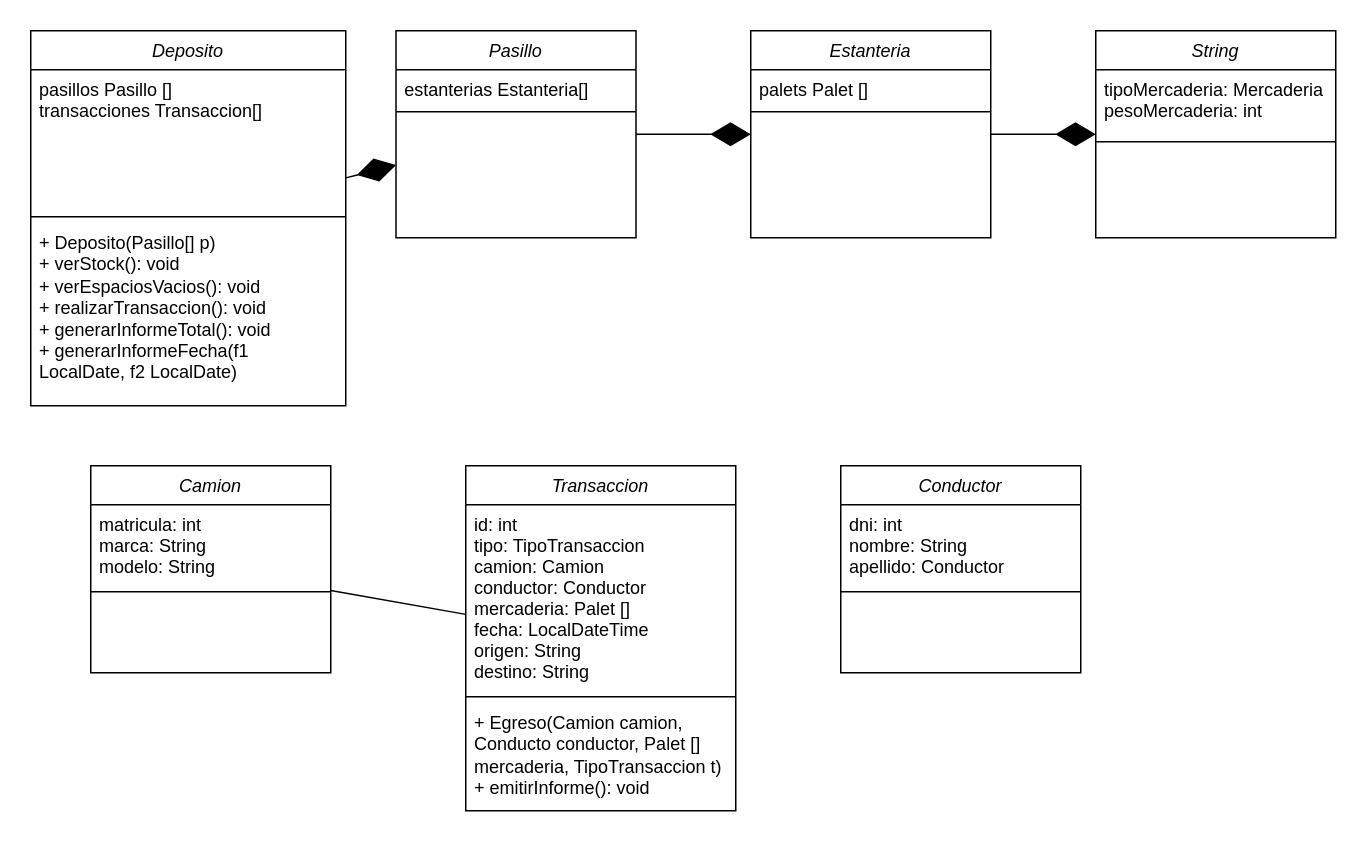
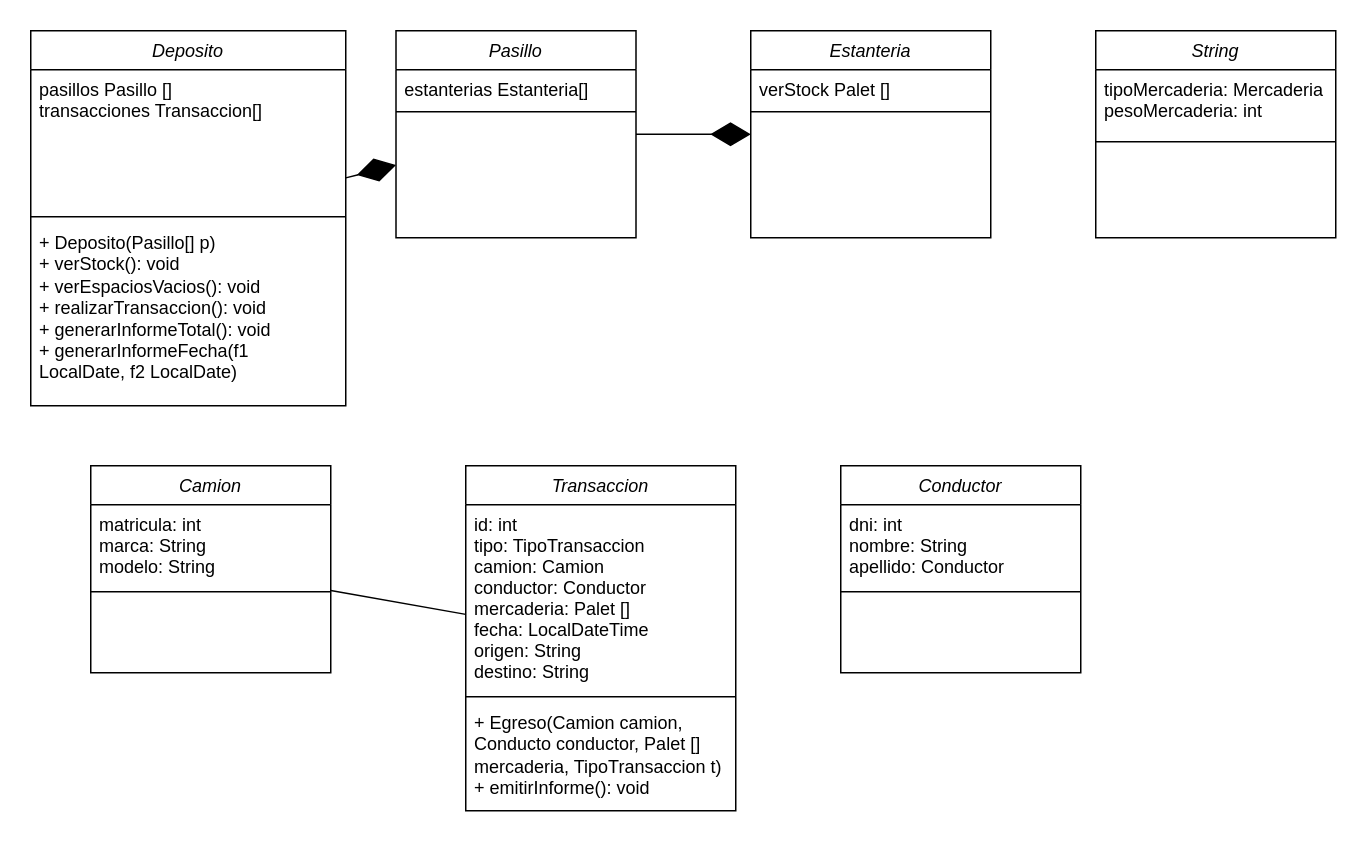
  <mxCell id="0" />
  <mxCell id="1" parent="0" />
  <mxCell id="2" value="String" style="swimlane;fontStyle=2;align=center;verticalAlign=top;childLayout=stackLayout;horizontal=1;startSize=26;horizontalStack=0;resizeParent=1;resizeLast=0;collapsible=1;marginBottom=0;rounded=0;shadow=0;strokeWidth=1;" parent="1" vertex="1"><mxGeometry x="730" y="20" width="160" height="138" as="geometry"><mxRectangle x="230" y="140" width="160" height="26" as="alternateBounds" /></mxGeometry></mxCell>
  <mxCell id="3" value="tipoMercaderia: Mercaderia&#10;pesoMercaderia: int&#10;" style="text;align=left;verticalAlign=top;spacingLeft=4;spacingRight=4;overflow=hidden;rotatable=0;points=[[0,0.5],[1,0.5]];portConstraint=eastwest;rounded=0;shadow=0;html=0;" parent="2" vertex="1"><mxGeometry y="26" width="160" height="44" as="geometry" /></mxCell>
  <mxCell id="4" value="" style="line;html=1;strokeWidth=1;align=left;verticalAlign=middle;spacingTop=-1;spacingLeft=3;spacingRight=3;rotatable=0;labelPosition=right;points=[];portConstraint=eastwest;" parent="2" vertex="1"><mxGeometry y="70" width="160" height="8" as="geometry" /></mxCell>
  <mxCell id="5" value="Deposito" style="swimlane;fontStyle=2;align=center;verticalAlign=top;childLayout=stackLayout;horizontal=1;startSize=26;horizontalStack=0;resizeParent=1;resizeLast=0;collapsible=1;marginBottom=0;rounded=0;shadow=0;strokeWidth=1;" vertex="1" parent="1"><mxGeometry x="20" y="20" width="210" height="250" as="geometry"><mxRectangle x="230" y="140" width="160" height="26" as="alternateBounds" /></mxGeometry></mxCell>
  <mxCell id="6" value="pasillos Pasillo []&#10;transacciones Transaccion[]" style="text;align=left;verticalAlign=top;spacingLeft=4;spacingRight=4;overflow=hidden;rotatable=0;points=[[0,0.5],[1,0.5]];portConstraint=eastwest;rounded=0;shadow=0;html=0;" vertex="1" parent="5"><mxGeometry y="26" width="210" height="94" as="geometry" /></mxCell>
  <mxCell id="7" value="" style="line;html=1;strokeWidth=1;align=left;verticalAlign=middle;spacingTop=-1;spacingLeft=3;spacingRight=3;rotatable=0;labelPosition=right;points=[];portConstraint=eastwest;" vertex="1" parent="5"><mxGeometry y="120" width="210" height="8" as="geometry" /></mxCell>
  <mxCell id="8" value="+ Deposito(Pasillo[] p)&lt;br&gt;+ verStock(): void&lt;br&gt;+ verEspaciosVacios(): void&lt;br&gt;+ realizarTransaccion(): void&lt;br&gt;+ generarInformeTotal(): void&lt;br&gt;+ generarInformeFecha(f1 LocalDate, f2 LocalDate)&lt;br&gt;" style="text;strokeColor=none;fillColor=none;align=left;verticalAlign=top;spacingLeft=4;spacingRight=4;overflow=hidden;rotatable=0;points=[[0,0.5],[1,0.5]];portConstraint=eastwest;whiteSpace=wrap;html=1;" vertex="1" parent="5"><mxGeometry y="128" width="210" height="122" as="geometry" /></mxCell>
  <mxCell id="9" value="Pasillo" style="swimlane;fontStyle=2;align=center;verticalAlign=top;childLayout=stackLayout;horizontal=1;startSize=26;horizontalStack=0;resizeParent=1;resizeLast=0;collapsible=1;marginBottom=0;rounded=0;shadow=0;strokeWidth=1;" vertex="1" parent="1"><mxGeometry x="263.5" y="20" width="160" height="138" as="geometry"><mxRectangle x="230" y="140" width="160" height="26" as="alternateBounds" /></mxGeometry></mxCell>
  <mxCell id="10" value="estanterias Estanteria[]" style="text;align=left;verticalAlign=top;spacingLeft=4;spacingRight=4;overflow=hidden;rotatable=0;points=[[0,0.5],[1,0.5]];portConstraint=eastwest;rounded=0;shadow=0;html=0;" vertex="1" parent="9"><mxGeometry y="26" width="160" height="24" as="geometry" /></mxCell>
  <mxCell id="11" value="" style="line;html=1;strokeWidth=1;align=left;verticalAlign=middle;spacingTop=-1;spacingLeft=3;spacingRight=3;rotatable=0;labelPosition=right;points=[];portConstraint=eastwest;" vertex="1" parent="9"><mxGeometry y="50" width="160" height="8" as="geometry" /></mxCell>
  <mxCell id="12" value="Estanteria" style="swimlane;fontStyle=2;align=center;verticalAlign=top;childLayout=stackLayout;horizontal=1;startSize=26;horizontalStack=0;resizeParent=1;resizeLast=0;collapsible=1;marginBottom=0;rounded=0;shadow=0;strokeWidth=1;" vertex="1" parent="1"><mxGeometry x="500" y="20" width="160" height="138" as="geometry"><mxRectangle x="230" y="140" width="160" height="26" as="alternateBounds" /></mxGeometry></mxCell>
- <mxCell id="13" value="palets Palet []" style="text;align=left;verticalAlign=top;spacingLeft=4;spacingRight=4;overflow=hidden;rotatable=0;points=[[0,0.5],[1,0.5]];portConstraint=eastwest;rounded=0;shadow=0;html=0;" vertex="1" parent="12"><mxGeometry y="26" width="160" height="24" as="geometry" /></mxCell>
+ <mxCell id="13" value="verStock Palet []" style="text;align=left;verticalAlign=top;spacingLeft=4;spacingRight=4;overflow=hidden;rotatable=0;points=[[0,0.5],[1,0.5]];portConstraint=eastwest;rounded=0;shadow=0;html=0;" vertex="1" parent="12"><mxGeometry y="26" width="160" height="24" as="geometry" /></mxCell>
  <mxCell id="14" value="" style="line;html=1;strokeWidth=1;align=left;verticalAlign=middle;spacingTop=-1;spacingLeft=3;spacingRight=3;rotatable=0;labelPosition=right;points=[];portConstraint=eastwest;" vertex="1" parent="12"><mxGeometry y="50" width="160" height="8" as="geometry" /></mxCell>
  <mxCell id="15" value="" style="endArrow=diamondThin;endFill=1;endSize=24;html=1;rounded=0;" edge="1" parent="1" source="5" target="9"><mxGeometry width="160" relative="1" as="geometry"><mxPoint x="150" y="100" as="sourcePoint" /><mxPoint x="410" y="250" as="targetPoint" /></mxGeometry></mxCell>
  <mxCell id="16" value="" style="endArrow=diamondThin;endFill=1;endSize=24;html=1;rounded=0;" edge="1" parent="1" source="9" target="12"><mxGeometry width="160" relative="1" as="geometry"><mxPoint x="280" y="110" as="sourcePoint" /><mxPoint x="320" y="110" as="targetPoint" /></mxGeometry></mxCell>
- <mxCell id="17" value="" style="endArrow=diamondThin;endFill=1;endSize=24;html=1;rounded=0;" edge="1" parent="1" source="12" target="2"><mxGeometry width="160" relative="1" as="geometry"><mxPoint x="410" y="99" as="sourcePoint" /><mxPoint x="440" y="99" as="targetPoint" /></mxGeometry></mxCell>
  <mxCell id="18" value="Camion" style="swimlane;fontStyle=2;align=center;verticalAlign=top;childLayout=stackLayout;horizontal=1;startSize=26;horizontalStack=0;resizeParent=1;resizeLast=0;collapsible=1;marginBottom=0;rounded=0;shadow=0;strokeWidth=1;" vertex="1" parent="1"><mxGeometry x="60" y="310" width="160" height="138" as="geometry"><mxRectangle x="230" y="140" width="160" height="26" as="alternateBounds" /></mxGeometry></mxCell>
  <mxCell id="19" value="matricula: int&#10;marca: String&#10;modelo: String&#10;" style="text;align=left;verticalAlign=top;spacingLeft=4;spacingRight=4;overflow=hidden;rotatable=0;points=[[0,0.5],[1,0.5]];portConstraint=eastwest;rounded=0;shadow=0;html=0;" vertex="1" parent="18"><mxGeometry y="26" width="160" height="54" as="geometry" /></mxCell>
  <mxCell id="20" value="" style="line;html=1;strokeWidth=1;align=left;verticalAlign=middle;spacingTop=-1;spacingLeft=3;spacingRight=3;rotatable=0;labelPosition=right;points=[];portConstraint=eastwest;" vertex="1" parent="18"><mxGeometry y="80" width="160" height="8" as="geometry" /></mxCell>
  <mxCell id="21" value="Conductor" style="swimlane;fontStyle=2;align=center;verticalAlign=top;childLayout=stackLayout;horizontal=1;startSize=26;horizontalStack=0;resizeParent=1;resizeLast=0;collapsible=1;marginBottom=0;rounded=0;shadow=0;strokeWidth=1;" vertex="1" parent="1"><mxGeometry x="560" y="310" width="160" height="138" as="geometry"><mxRectangle x="230" y="140" width="160" height="26" as="alternateBounds" /></mxGeometry></mxCell>
  <mxCell id="22" value="dni: int&#10;nombre: String&#10;apellido: Conductor" style="text;align=left;verticalAlign=top;spacingLeft=4;spacingRight=4;overflow=hidden;rotatable=0;points=[[0,0.5],[1,0.5]];portConstraint=eastwest;rounded=0;shadow=0;html=0;" vertex="1" parent="21"><mxGeometry y="26" width="160" height="54" as="geometry" /></mxCell>
  <mxCell id="23" value="" style="line;html=1;strokeWidth=1;align=left;verticalAlign=middle;spacingTop=-1;spacingLeft=3;spacingRight=3;rotatable=0;labelPosition=right;points=[];portConstraint=eastwest;" vertex="1" parent="21"><mxGeometry y="80" width="160" height="8" as="geometry" /></mxCell>
  <mxCell id="24" value="Transaccion" style="swimlane;fontStyle=2;align=center;verticalAlign=top;childLayout=stackLayout;horizontal=1;startSize=26;horizontalStack=0;resizeParent=1;resizeLast=0;collapsible=1;marginBottom=0;rounded=0;shadow=0;strokeWidth=1;" vertex="1" parent="1"><mxGeometry x="310" y="310" width="180" height="230" as="geometry"><mxRectangle x="230" y="140" width="160" height="26" as="alternateBounds" /></mxGeometry></mxCell>
  <mxCell id="25" value="id: int&#10;tipo: TipoTransaccion&#10;camion: Camion&#10;conductor: Conductor&#10;mercaderia: Palet []&#10;fecha: LocalDateTime&#10;origen: String&#10;destino: String" style="text;align=left;verticalAlign=top;spacingLeft=4;spacingRight=4;overflow=hidden;rotatable=0;points=[[0,0.5],[1,0.5]];portConstraint=eastwest;rounded=0;shadow=0;html=0;" vertex="1" parent="24"><mxGeometry y="26" width="180" height="124" as="geometry" /></mxCell>
  <mxCell id="26" value="" style="line;html=1;strokeWidth=1;align=left;verticalAlign=middle;spacingTop=-1;spacingLeft=3;spacingRight=3;rotatable=0;labelPosition=right;points=[];portConstraint=eastwest;" vertex="1" parent="24"><mxGeometry y="150" width="180" height="8" as="geometry" /></mxCell>
  <mxCell id="27" value="+ Egreso(Camion camion, Conducto conductor, Palet [] mercaderia, TipoTransaccion t)&lt;br&gt;+ emitirInforme(): void" style="text;strokeColor=none;fillColor=none;align=left;verticalAlign=top;spacingLeft=4;spacingRight=4;overflow=hidden;rotatable=0;points=[[0,0.5],[1,0.5]];portConstraint=eastwest;whiteSpace=wrap;html=1;" vertex="1" parent="24"><mxGeometry y="158" width="180" height="72" as="geometry" /></mxCell>
  <mxCell id="28" value="" style="endArrow=none;endFill=1;endSize=12;html=1;rounded=0;" edge="1" parent="1" source="18" target="24"><mxGeometry width="160" relative="1" as="geometry"><mxPoint x="290" y="310" as="sourcePoint" /><mxPoint x="450" y="310" as="targetPoint" /></mxGeometry></mxCell>
